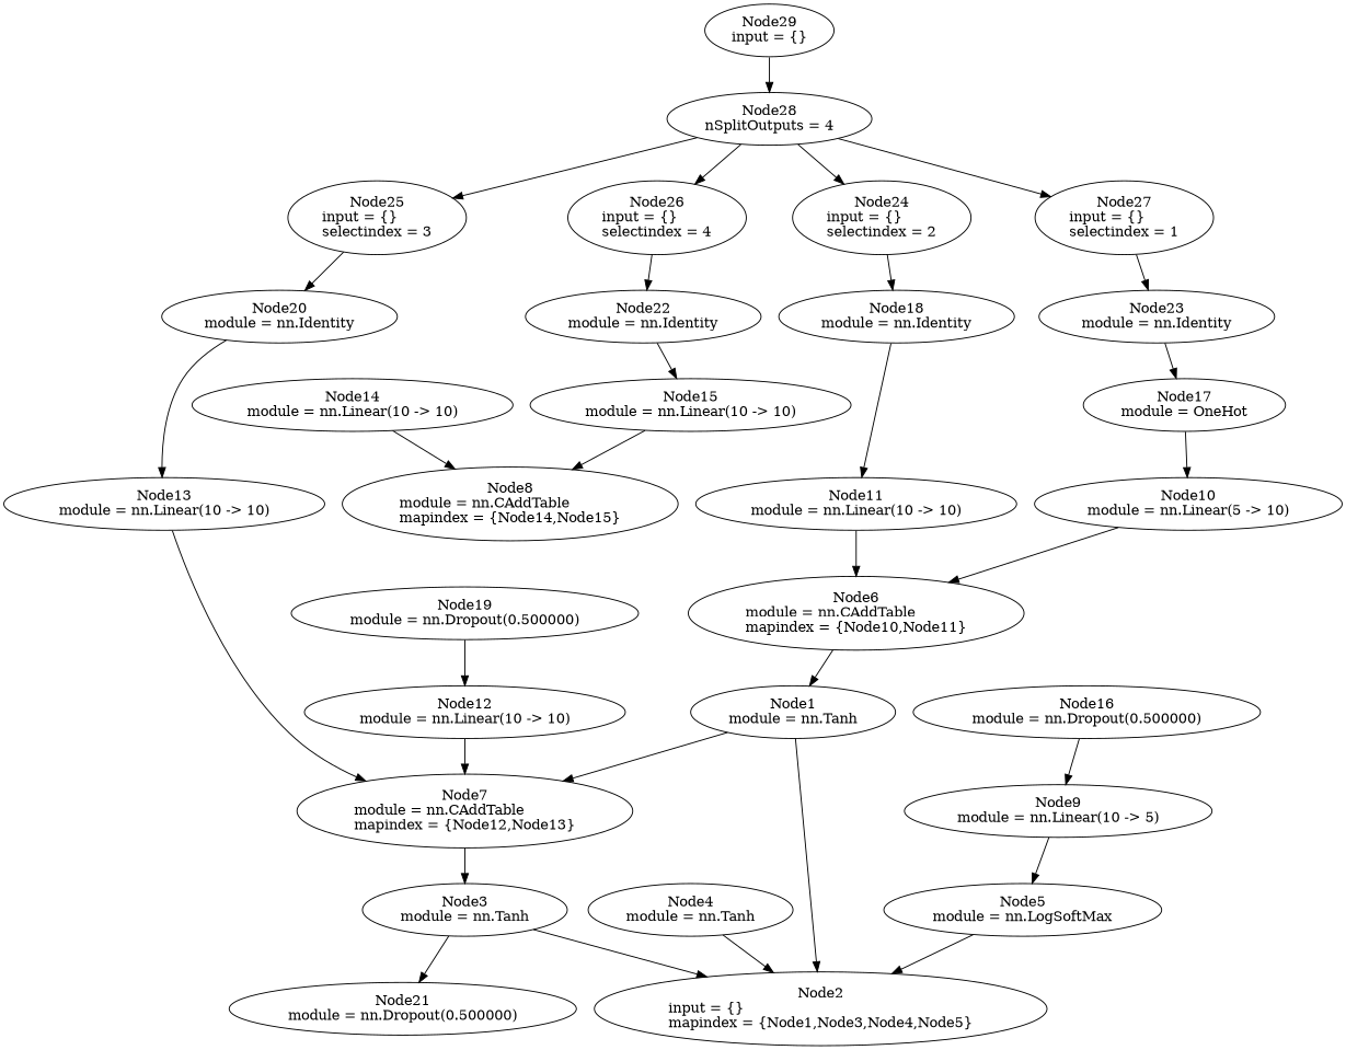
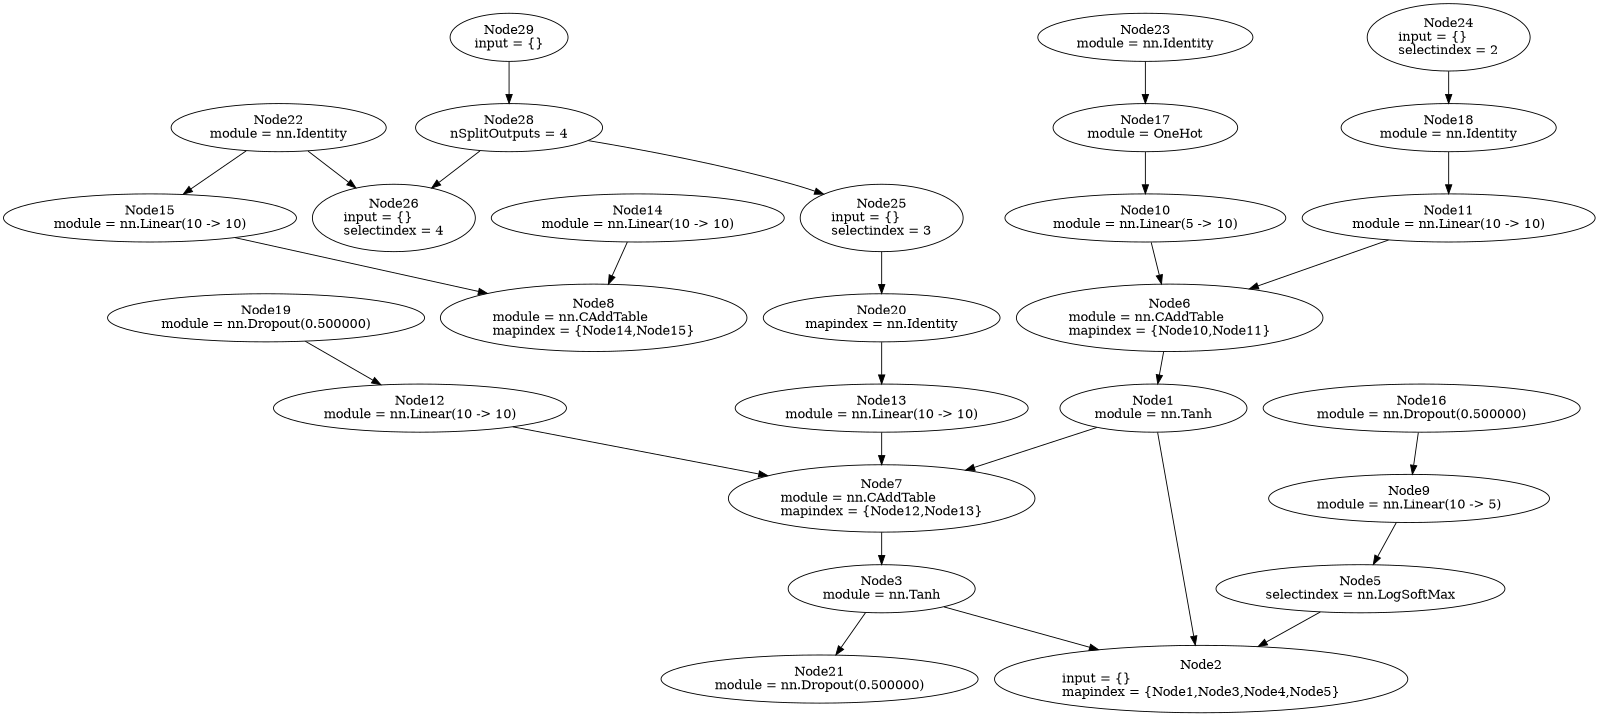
  digraph {
    node [shape=oval]
    n1 [height=0.70711 label="Node1\nmodule = nn.Tanh" width=2.3212]
    n2 [height=0.98209 label="Node2\ninput = {}\lmapindex = {Node1,Node3,Node4,Node5}" width=5.0939]
    n3 [height=0.98209 label="Node7\nmodule = nn.CAddTable\lmapindex = {Node12,Node13}" width=3.7652]
    n4 [height=0.70711 label="Node19\nmodule = nn.Dropout(0.500000)" width=3.9063]
    n5 [height=0.70711 label="Node12\nmodule = nn.Linear(10 -> 10)" width=3.6102]
    n6 [height=0.70711 label="Node3\nmodule = nn.Tanh" width=2.3212]
    n7 [height=0.70711 label="Node21\nmodule = nn.Dropout(0.500000)" width=3.9063]
    n8 [height=0.70711 label="Node14\nmodule = nn.Linear(10 -> 10)" width=3.6102]
    n9 [height=0.98209 label="Node8\nmodule = nn.CAddTable\lmapindex = {Node14,Node15}" width=3.7652]
-   n10 [height=0.70711 label="Node4\nmodule = nn.Tanh" width=2.3212]
    n11 [height=0.70711 label="Node16\nmodule = nn.Dropout(0.500000)" width=3.9063]
    n12 [height=0.70711 label="Node9\nmodule = nn.Linear(10 -> 5)" width=3.4727]
-   n13 [height=0.70711 label="Node5\nmodule = nn.LogSoftMax" width=3.1808]
+   n13 [height=0.70711 label="Node5\nselectindex = nn.LogSoftMax" width=3.1808]
    n14 [height=0.98209 label="Node6\nmodule = nn.CAddTable\lmapindex = {Node10,Node11}" width=3.7551]
    n15 [height=0.70711 label="Node10\nmodule = nn.Linear(5 -> 10)" width=3.4727]
    n16 [height=0.70711 label="Node11\nmodule = nn.Linear(10 -> 10)" width=3.6102]
    n17 [height=0.70711 label="Node13\nmodule = nn.Linear(10 -> 10)" width=3.6102]
    n18 [height=0.70711 label="Node15\nmodule = nn.Linear(10 -> 10)" width=3.6102]
    n19 [height=0.70711 label="Node17\nmodule = OneHot" width=2.3023]
    n20 [height=0.70711 label="Node18\nmodule = nn.Identity" width=2.6307]
-   n21 [height=0.70711 label="Node20\nmodule = nn.Identity" width=2.6307]
+   n21 [height=0.70711 label="Node20\nmapindex = nn.Identity" width=2.6307]
    n22 [height=0.70711 label="Node22\nmodule = nn.Identity" width=2.6307]
    n23 [height=0.70711 label="Node23\nmodule = nn.Identity" width=2.6307]
    n24 [height=0.98209 label="Node24\ninput = {}\lselectindex = 2" width=1.9812]
    n25 [height=0.98209 label="Node25\ninput = {}\lselectindex = 3" width=1.9812]
    n26 [height=0.98209 label="Node26\ninput = {}\lselectindex = 4" width=1.9812]
-   n27 [height=0.98209 label="Node27\ninput = {}\lselectindex = 1" width=1.9812]
    n28 [height=0.70711 label="Node28\nnSplitOutputs = 4" width=2.2723]
    n29 [height=0.70711 label="Node29\ninput = {}" width=1.4361]
    n1 -> n2
    n1 -> n3
    n3 -> n6
    n4 -> n5
    n5 -> n3
    n6 -> n2
    n6 -> n7
    n8 -> n9
-   n10 -> n2
    n11 -> n12
    n12 -> n13
    n13 -> n2
    n14 -> n1
    n15 -> n14
    n16 -> n14
    n17 -> n3
    n18 -> n9
    n19 -> n15
    n20 -> n16
    n21 -> n17
    n22 -> n18
    n23 -> n19
    n24 -> n20
    n25 -> n21
-   n26 -> n22
-   n27 -> n23
-   n28 -> n24
+   n22 -> n26
    n28 -> n25
    n28 -> n26
-   n28 -> n27
    n29 -> n28
  }
